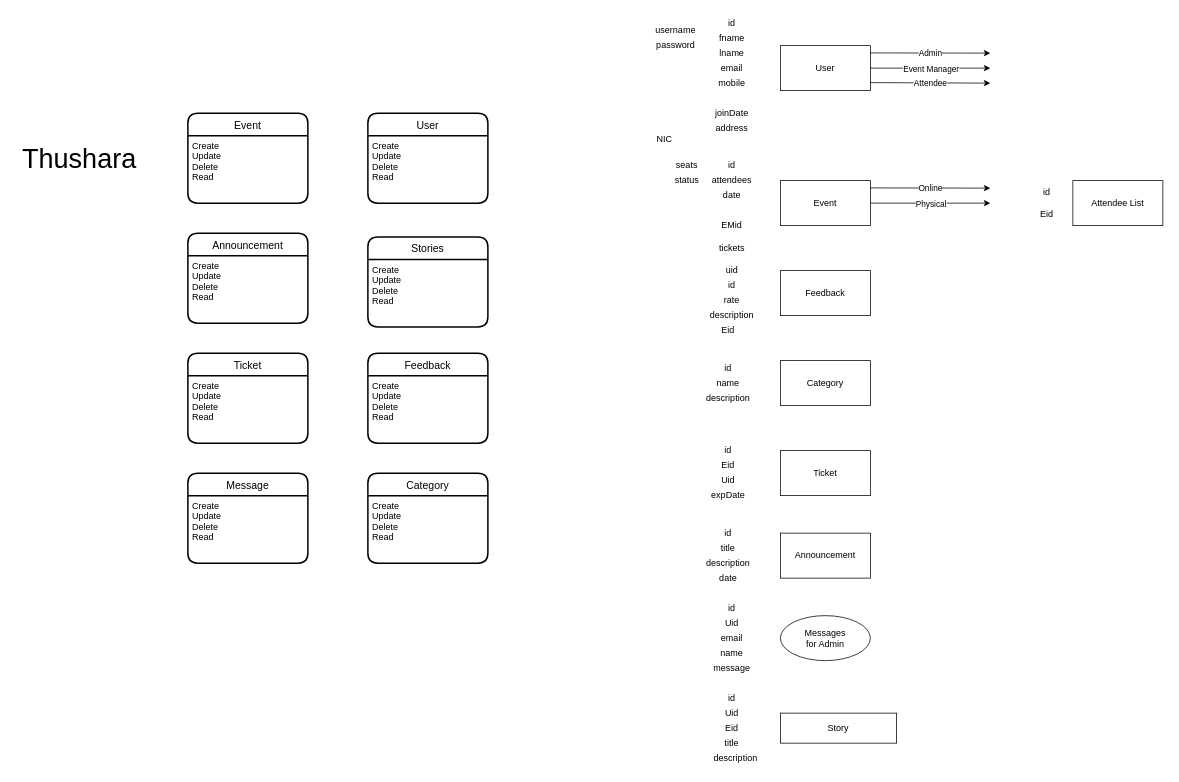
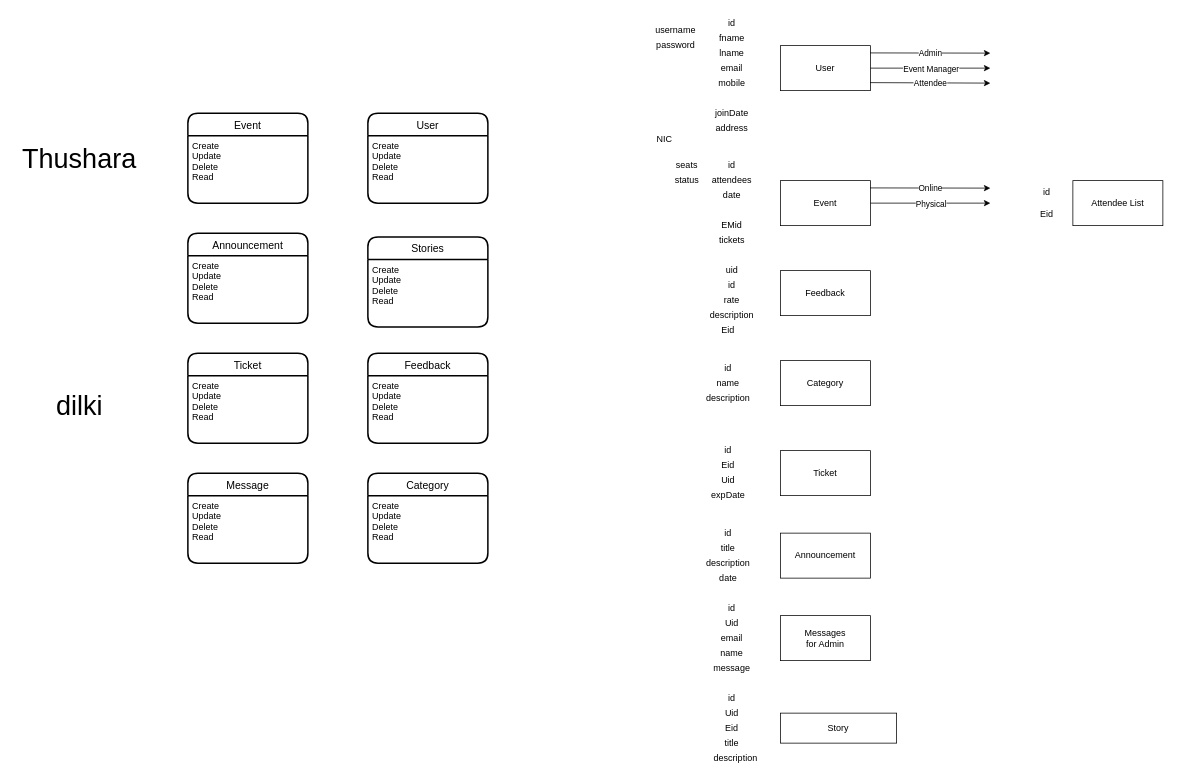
  <mxCell id="0" />
  <mxCell id="1" parent="0" />
  <mxCell id="2" value="User" style="rounded=0;whiteSpace=wrap;html=1;" parent="1" vertex="1"><mxGeometry x="1040" y="60" width="120" height="60" as="geometry" /></mxCell>
  <mxCell id="3" value="" style="endArrow=classic;html=1;exitX=0.996;exitY=0.162;exitDx=0;exitDy=0;exitPerimeter=0;" parent="1" source="2" edge="1"><mxGeometry relative="1" as="geometry"><mxPoint x="1170" y="70" as="sourcePoint" /><mxPoint x="1320" y="70" as="targetPoint" /></mxGeometry></mxCell>
  <mxCell id="4" value="Admin" style="edgeLabel;resizable=0;html=1;align=center;verticalAlign=middle;" parent="3" connectable="0" vertex="1"><mxGeometry relative="1" as="geometry" /></mxCell>
  <mxCell id="5" value="" style="endArrow=classic;html=1;exitX=1;exitY=0.5;exitDx=0;exitDy=0;" parent="1" source="2" edge="1"><mxGeometry relative="1" as="geometry"><mxPoint x="1160" y="110" as="sourcePoint" /><mxPoint x="1320" y="90" as="targetPoint" /></mxGeometry></mxCell>
  <mxCell id="6" value="Event Manager" style="edgeLabel;resizable=0;html=1;align=center;verticalAlign=middle;" parent="5" connectable="0" vertex="1"><mxGeometry relative="1" as="geometry" /></mxCell>
  <mxCell id="7" value="" style="endArrow=classic;html=1;exitX=0.996;exitY=0.822;exitDx=0;exitDy=0;exitPerimeter=0;" parent="1" source="2" edge="1"><mxGeometry relative="1" as="geometry"><mxPoint x="1170" y="110" as="sourcePoint" /><mxPoint x="1320" y="110" as="targetPoint" /></mxGeometry></mxCell>
  <mxCell id="8" value="Attendee" style="edgeLabel;resizable=0;html=1;align=center;verticalAlign=middle;" parent="7" connectable="0" vertex="1"><mxGeometry relative="1" as="geometry" /></mxCell>
  <mxCell id="9" value="Event" style="rounded=0;whiteSpace=wrap;html=1;" parent="1" vertex="1"><mxGeometry x="1040" y="240" width="120" height="60" as="geometry" /></mxCell>
  <mxCell id="10" value="" style="endArrow=classic;html=1;exitX=0.996;exitY=0.162;exitDx=0;exitDy=0;exitPerimeter=0;" parent="1" source="9" edge="1"><mxGeometry relative="1" as="geometry"><mxPoint x="1170" y="250" as="sourcePoint" /><mxPoint x="1320" y="250" as="targetPoint" /></mxGeometry></mxCell>
  <mxCell id="11" value="Online" style="edgeLabel;resizable=0;html=1;align=center;verticalAlign=middle;" parent="10" connectable="0" vertex="1"><mxGeometry relative="1" as="geometry" /></mxCell>
  <mxCell id="12" value="" style="endArrow=classic;html=1;exitX=1;exitY=0.5;exitDx=0;exitDy=0;" parent="1" source="9" edge="1"><mxGeometry relative="1" as="geometry"><mxPoint x="1160" y="290" as="sourcePoint" /><mxPoint x="1320" y="270" as="targetPoint" /></mxGeometry></mxCell>
  <mxCell id="13" value="Physical" style="edgeLabel;resizable=0;html=1;align=center;verticalAlign=middle;" parent="12" connectable="0" vertex="1"><mxGeometry relative="1" as="geometry" /></mxCell>
  <mxCell id="14" value="fname" style="text;html=1;align=center;verticalAlign=middle;resizable=0;points=[];autosize=1;strokeColor=none;fillColor=none;" parent="1" vertex="1"><mxGeometry x="950" y="40" width="50" height="20" as="geometry" /></mxCell>
  <mxCell id="15" value="lname" style="text;html=1;align=center;verticalAlign=middle;resizable=0;points=[];autosize=1;strokeColor=none;fillColor=none;" parent="1" vertex="1"><mxGeometry x="950" y="60" width="50" height="20" as="geometry" /></mxCell>
  <mxCell id="16" value="email" style="text;html=1;align=center;verticalAlign=middle;resizable=0;points=[];autosize=1;strokeColor=none;fillColor=none;" parent="1" vertex="1"><mxGeometry x="955" y="80" width="40" height="20" as="geometry" /></mxCell>
  <mxCell id="17" value="mobile" style="text;html=1;align=center;verticalAlign=middle;resizable=0;points=[];autosize=1;strokeColor=none;fillColor=none;" parent="1" vertex="1"><mxGeometry x="950" y="100" width="50" height="20" as="geometry" /></mxCell>
  <mxCell id="18" value="NIC" style="text;html=1;align=center;verticalAlign=middle;resizable=0;points=[];autosize=1;strokeColor=none;fillColor=none;" parent="1" vertex="1"><mxGeometry x="865" y="175" width="40" height="20" as="geometry" /></mxCell>
  <mxCell id="19" value="id" style="text;html=1;align=center;verticalAlign=middle;resizable=0;points=[];autosize=1;strokeColor=none;fillColor=none;" parent="1" vertex="1"><mxGeometry x="965" width="20" height="20" as="geometry" y="20" /></mxCell>
  <mxCell id="20" value="attendees" style="text;html=1;align=center;verticalAlign=middle;resizable=0;points=[];autosize=1;strokeColor=none;fillColor=none;" parent="1" vertex="1"><mxGeometry x="940" y="230" width="70" height="20" as="geometry" /></mxCell>
  <mxCell id="21" value="id" style="text;html=1;align=center;verticalAlign=middle;resizable=0;points=[];autosize=1;strokeColor=none;fillColor=none;" parent="1" vertex="1"><mxGeometry x="965" y="210" width="20" height="20" as="geometry" /></mxCell>
  <mxCell id="22" value="date" style="text;html=1;align=center;verticalAlign=middle;resizable=0;points=[];autosize=1;strokeColor=none;fillColor=none;" parent="1" vertex="1"><mxGeometry x="955" y="250" width="40" height="20" as="geometry" /></mxCell>
  <mxCell id="23" value="EMid" style="text;html=1;align=center;verticalAlign=middle;resizable=0;points=[];autosize=1;strokeColor=none;fillColor=none;" parent="1" vertex="1"><mxGeometry x="955" y="290" width="40" height="20" as="geometry" /></mxCell>
  <mxCell id="24" value="Feedback" style="rounded=0;whiteSpace=wrap;html=1;" parent="1" vertex="1"><mxGeometry x="1040" y="360" width="120" height="60" as="geometry" /></mxCell>
  <mxCell id="25" value="Category" style="rounded=0;whiteSpace=wrap;html=1;" parent="1" vertex="1"><mxGeometry x="1040" y="480" width="120" height="60" as="geometry" /></mxCell>
  <mxCell id="26" value="Ticket" style="rounded=0;whiteSpace=wrap;html=1;" parent="1" vertex="1"><mxGeometry x="1040" y="600" width="120" height="60" as="geometry" /></mxCell>
- <mxCell id="27" value="tickets" style="text;html=1;align=center;verticalAlign=middle;resizable=0;points=[];autosize=1;strokeColor=none;fillColor=none;" parent="1" vertex="1"><mxGeometry x="950" y="320" width="50" height="20" as="geometry" /></mxCell>
+ <mxCell id="27" value="tickets" style="text;html=1;align=center;verticalAlign=middle;resizable=0;points=[];autosize=1;strokeColor=none;fillColor=none;" parent="1" vertex="1"><mxGeometry x="950" y="310" width="50" height="20" as="geometry" /></mxCell>
  <mxCell id="28" value="uid" style="text;html=1;align=center;verticalAlign=middle;resizable=0;points=[];autosize=1;strokeColor=none;fillColor=none;" parent="1" vertex="1"><mxGeometry x="960" y="350" width="30" height="20" as="geometry" /></mxCell>
  <mxCell id="29" value="id" style="text;html=1;align=center;verticalAlign=middle;resizable=0;points=[];autosize=1;strokeColor=none;fillColor=none;" parent="1" vertex="1"><mxGeometry x="965" y="370" width="20" height="20" as="geometry" /></mxCell>
  <mxCell id="30" value="rate" style="text;html=1;align=center;verticalAlign=middle;resizable=0;points=[];autosize=1;strokeColor=none;fillColor=none;" parent="1" vertex="1"><mxGeometry x="955" y="390" width="40" height="20" as="geometry" /></mxCell>
  <mxCell id="31" value="description" style="text;html=1;align=center;verticalAlign=middle;resizable=0;points=[];autosize=1;strokeColor=none;fillColor=none;" parent="1" vertex="1"><mxGeometry x="940" y="410" width="70" height="20" as="geometry" /></mxCell>
  <mxCell id="32" value="Eid" style="text;html=1;align=center;verticalAlign=middle;resizable=0;points=[];autosize=1;strokeColor=none;fillColor=none;" parent="1" vertex="1"><mxGeometry x="955" y="430" width="30" height="20" as="geometry" /></mxCell>
  <mxCell id="33" value="id" style="text;html=1;align=center;verticalAlign=middle;resizable=0;points=[];autosize=1;strokeColor=none;fillColor=none;" parent="1" vertex="1"><mxGeometry x="960" y="480" width="20" height="20" as="geometry" /></mxCell>
  <mxCell id="34" value="name" style="text;html=1;align=center;verticalAlign=middle;resizable=0;points=[];autosize=1;strokeColor=none;fillColor=none;" parent="1" vertex="1"><mxGeometry x="945" y="500" width="50" height="20" as="geometry" /></mxCell>
  <mxCell id="35" value="description" style="text;html=1;align=center;verticalAlign=middle;resizable=0;points=[];autosize=1;strokeColor=none;fillColor=none;" parent="1" vertex="1"><mxGeometry x="935" y="520" width="70" height="20" as="geometry" /></mxCell>
  <mxCell id="36" value="id" style="text;html=1;align=center;verticalAlign=middle;resizable=0;points=[];autosize=1;strokeColor=none;fillColor=none;" parent="1" vertex="1"><mxGeometry x="960" y="590" width="20" height="20" as="geometry" /></mxCell>
  <mxCell id="37" value="Eid" style="text;html=1;align=center;verticalAlign=middle;resizable=0;points=[];autosize=1;strokeColor=none;fillColor=none;" parent="1" vertex="1"><mxGeometry x="955" y="610" width="30" height="20" as="geometry" /></mxCell>
  <mxCell id="38" value="Uid" style="text;html=1;align=center;verticalAlign=middle;resizable=0;points=[];autosize=1;strokeColor=none;fillColor=none;" parent="1" vertex="1"><mxGeometry x="955" y="630" width="30" height="20" as="geometry" /></mxCell>
  <mxCell id="39" value="expDate" style="text;html=1;align=center;verticalAlign=middle;resizable=0;points=[];autosize=1;strokeColor=none;fillColor=none;" parent="1" vertex="1"><mxGeometry x="940" y="650" width="60" height="20" as="geometry" /></mxCell>
  <mxCell id="40" value="joinDate" style="text;html=1;align=center;verticalAlign=middle;resizable=0;points=[];autosize=1;strokeColor=none;fillColor=none;" parent="1" vertex="1"><mxGeometry x="945" y="140" width="60" height="20" as="geometry" /></mxCell>
  <mxCell id="41" value="address" style="text;html=1;align=center;verticalAlign=middle;resizable=0;points=[];autosize=1;strokeColor=none;fillColor=none;" parent="1" vertex="1"><mxGeometry x="945" y="160" width="60" height="20" as="geometry" /></mxCell>
  <mxCell id="42" value="username" style="text;html=1;align=center;verticalAlign=middle;resizable=0;points=[];autosize=1;strokeColor=none;fillColor=none;" parent="1" vertex="1"><mxGeometry x="865" y="30" width="70" height="20" as="geometry" /></mxCell>
  <mxCell id="43" value="password" style="text;html=1;align=center;verticalAlign=middle;resizable=0;points=[];autosize=1;strokeColor=none;fillColor=none;" parent="1" vertex="1"><mxGeometry x="865" y="50" width="70" height="20" as="geometry" /></mxCell>
  <mxCell id="44" value="seats" style="text;html=1;align=center;verticalAlign=middle;resizable=0;points=[];autosize=1;strokeColor=none;fillColor=none;" parent="1" vertex="1"><mxGeometry x="895" y="210" width="40" height="20" as="geometry" /></mxCell>
  <mxCell id="45" value="status" style="text;html=1;align=center;verticalAlign=middle;resizable=0;points=[];autosize=1;strokeColor=none;fillColor=none;" parent="1" vertex="1"><mxGeometry x="890" y="230" width="50" height="20" as="geometry" /></mxCell>
  <mxCell id="46" value="Announcement" style="rounded=0;whiteSpace=wrap;html=1;" parent="1" vertex="1"><mxGeometry x="1040" y="710" width="120" height="60" as="geometry" /></mxCell>
- <mxCell id="47" value="Messages&lt;br&gt;for Admin" style="ellipse;whiteSpace=wrap;html=1;" parent="1" vertex="1"><mxGeometry x="1040" y="820" width="120" height="60" as="geometry" /></mxCell>
+ <mxCell id="47" value="Messages&lt;br&gt;for Admin" style="rounded=0;whiteSpace=wrap;html=1;" parent="1" vertex="1"><mxGeometry x="1040" y="820" width="120" height="60" as="geometry" /></mxCell>
  <mxCell id="48" value="Attendee List" style="rounded=0;whiteSpace=wrap;html=1;" parent="1" vertex="1"><mxGeometry x="1430" y="240" width="120" height="60" as="geometry" /></mxCell>
  <mxCell id="49" value="id" style="text;html=1;align=center;verticalAlign=middle;resizable=0;points=[];autosize=1;strokeColor=none;fillColor=none;" parent="1" vertex="1"><mxGeometry x="1385" y="245" width="20" height="20" as="geometry" /></mxCell>
  <mxCell id="50" value="Eid" style="text;html=1;align=center;verticalAlign=middle;resizable=0;points=[];autosize=1;strokeColor=none;fillColor=none;" parent="1" vertex="1"><mxGeometry x="1380" y="275" width="30" height="20" as="geometry" /></mxCell>
  <mxCell id="51" value="User" style="swimlane;childLayout=stackLayout;horizontal=1;startSize=30;horizontalStack=0;rounded=1;fontSize=14;fontStyle=0;strokeWidth=2;resizeParent=0;resizeLast=1;shadow=0;dashed=0;align=center;" parent="1" vertex="1"><mxGeometry x="490" y="150" width="160" height="120" as="geometry" /></mxCell>
  <mxCell id="52" value="Create&#10;Update&#10;Delete&#10;Read" style="align=left;strokeColor=none;fillColor=none;spacingLeft=4;fontSize=12;verticalAlign=top;resizable=0;rotatable=0;part=1;" parent="51" vertex="1"><mxGeometry y="30" width="160" height="90" as="geometry" /></mxCell>
  <mxCell id="53" value="Event" style="swimlane;childLayout=stackLayout;horizontal=1;startSize=30;horizontalStack=0;rounded=1;fontSize=14;fontStyle=0;strokeWidth=2;resizeParent=0;resizeLast=1;shadow=0;dashed=0;align=center;" parent="1" vertex="1"><mxGeometry x="250" y="150" width="160" height="120" as="geometry" /></mxCell>
  <mxCell id="54" value="Create&#10;Update&#10;Delete&#10;Read" style="align=left;strokeColor=none;fillColor=none;spacingLeft=4;fontSize=12;verticalAlign=top;resizable=0;rotatable=0;part=1;" parent="53" vertex="1"><mxGeometry y="30" width="160" height="90" as="geometry" /></mxCell>
  <mxCell id="55" value="Feedback" style="swimlane;childLayout=stackLayout;horizontal=1;startSize=30;horizontalStack=0;rounded=1;fontSize=14;fontStyle=0;strokeWidth=2;resizeParent=0;resizeLast=1;shadow=0;dashed=0;align=center;" parent="1" vertex="1"><mxGeometry x="490" y="470" width="160" height="120" as="geometry" /></mxCell>
  <mxCell id="56" value="Create&#10;Update&#10;Delete&#10;Read" style="align=left;strokeColor=none;fillColor=none;spacingLeft=4;fontSize=12;verticalAlign=top;resizable=0;rotatable=0;part=1;" parent="55" vertex="1"><mxGeometry y="30" width="160" height="90" as="geometry" /></mxCell>
  <mxCell id="57" value="Category" style="swimlane;childLayout=stackLayout;horizontal=1;startSize=30;horizontalStack=0;rounded=1;fontSize=14;fontStyle=0;strokeWidth=2;resizeParent=0;resizeLast=1;shadow=0;dashed=0;align=center;" parent="1" vertex="1"><mxGeometry x="490" y="630" width="160" height="120" as="geometry" /></mxCell>
  <mxCell id="58" value="Create&#10;Update&#10;Delete&#10;Read" style="align=left;strokeColor=none;fillColor=none;spacingLeft=4;fontSize=12;verticalAlign=top;resizable=0;rotatable=0;part=1;" parent="57" vertex="1"><mxGeometry y="30" width="160" height="90" as="geometry" /></mxCell>
  <mxCell id="59" value="Announcement" style="swimlane;childLayout=stackLayout;horizontal=1;startSize=30;horizontalStack=0;rounded=1;fontSize=14;fontStyle=0;strokeWidth=2;resizeParent=0;resizeLast=1;shadow=0;dashed=0;align=center;" parent="1" vertex="1"><mxGeometry x="250" y="310" width="160" height="120" as="geometry" /></mxCell>
  <mxCell id="60" value="Create&#10;Update&#10;Delete&#10;Read" style="align=left;strokeColor=none;fillColor=none;spacingLeft=4;fontSize=12;verticalAlign=top;resizable=0;rotatable=0;part=1;" parent="59" vertex="1"><mxGeometry y="30" width="160" height="90" as="geometry" /></mxCell>
  <mxCell id="61" value="Ticket" style="swimlane;childLayout=stackLayout;horizontal=1;startSize=30;horizontalStack=0;rounded=1;fontSize=14;fontStyle=0;strokeWidth=2;resizeParent=0;resizeLast=1;shadow=0;dashed=0;align=center;" parent="1" vertex="1"><mxGeometry x="250" y="470" width="160" height="120" as="geometry" /></mxCell>
  <mxCell id="62" value="Create&#10;Update&#10;Delete&#10;Read" style="align=left;strokeColor=none;fillColor=none;spacingLeft=4;fontSize=12;verticalAlign=top;resizable=0;rotatable=0;part=1;" parent="61" vertex="1"><mxGeometry y="30" width="160" height="90" as="geometry" /></mxCell>
  <mxCell id="63" value="Stories" style="swimlane;childLayout=stackLayout;horizontal=1;startSize=30;horizontalStack=0;rounded=1;fontSize=14;fontStyle=0;strokeWidth=2;resizeParent=0;resizeLast=1;shadow=0;dashed=0;align=center;" parent="1" vertex="1"><mxGeometry x="490" y="315" width="160" height="120" as="geometry" /></mxCell>
  <mxCell id="64" value="Create&#10;Update&#10;Delete&#10;Read" style="align=left;strokeColor=none;fillColor=none;spacingLeft=4;fontSize=12;verticalAlign=top;resizable=0;rotatable=0;part=1;" parent="63" vertex="1"><mxGeometry y="30" width="160" height="90" as="geometry" /></mxCell>
  <mxCell id="65" value="Story" style="rounded=0;whiteSpace=wrap;html=1;" parent="1" vertex="1"><mxGeometry x="1040" y="950" width="155" height="40" as="geometry" /></mxCell>
  <mxCell id="66" value="id" style="text;html=1;align=center;verticalAlign=middle;resizable=0;points=[];autosize=1;strokeColor=none;fillColor=none;" parent="1" vertex="1"><mxGeometry x="960" y="700" width="20" height="20" as="geometry" /></mxCell>
  <mxCell id="67" value="title" style="text;html=1;align=center;verticalAlign=middle;resizable=0;points=[];autosize=1;strokeColor=none;fillColor=none;" parent="1" vertex="1"><mxGeometry x="955" y="720" width="30" height="20" as="geometry" /></mxCell>
  <mxCell id="68" value="description" style="text;html=1;align=center;verticalAlign=middle;resizable=0;points=[];autosize=1;strokeColor=none;fillColor=none;" parent="1" vertex="1"><mxGeometry x="935" y="740" width="70" height="20" as="geometry" /></mxCell>
  <mxCell id="69" value="date" style="text;html=1;align=center;verticalAlign=middle;resizable=0;points=[];autosize=1;strokeColor=none;fillColor=none;" parent="1" vertex="1"><mxGeometry x="950" y="760" width="40" height="20" as="geometry" /></mxCell>
  <mxCell id="70" value="id" style="text;html=1;align=center;verticalAlign=middle;resizable=0;points=[];autosize=1;strokeColor=none;fillColor=none;" parent="1" vertex="1"><mxGeometry x="965" y="800" width="20" height="20" as="geometry" /></mxCell>
  <mxCell id="71" value="Uid" style="text;html=1;align=center;verticalAlign=middle;resizable=0;points=[];autosize=1;strokeColor=none;fillColor=none;" parent="1" vertex="1"><mxGeometry x="960" y="820" width="30" height="20" as="geometry" /></mxCell>
  <mxCell id="72" value="email" style="text;html=1;align=center;verticalAlign=middle;resizable=0;points=[];autosize=1;strokeColor=none;fillColor=none;" parent="1" vertex="1"><mxGeometry x="955" y="840" width="40" height="20" as="geometry" /></mxCell>
  <mxCell id="73" value="name" style="text;html=1;align=center;verticalAlign=middle;resizable=0;points=[];autosize=1;strokeColor=none;fillColor=none;" parent="1" vertex="1"><mxGeometry x="950" y="860" width="50" height="20" as="geometry" /></mxCell>
  <mxCell id="74" value="message" style="text;html=1;align=center;verticalAlign=middle;resizable=0;points=[];autosize=1;strokeColor=none;fillColor=none;" parent="1" vertex="1"><mxGeometry x="945" y="880" width="60" height="20" as="geometry" /></mxCell>
  <mxCell id="75" value="Uid" style="text;html=1;align=center;verticalAlign=middle;resizable=0;points=[];autosize=1;strokeColor=none;fillColor=none;" parent="1" vertex="1"><mxGeometry x="960" y="940" width="30" height="20" as="geometry" /></mxCell>
  <mxCell id="76" value="id" style="text;html=1;align=center;verticalAlign=middle;resizable=0;points=[];autosize=1;strokeColor=none;fillColor=none;" parent="1" vertex="1"><mxGeometry x="965" y="920" width="20" height="20" as="geometry" /></mxCell>
  <mxCell id="77" value="Eid" style="text;html=1;align=center;verticalAlign=middle;resizable=0;points=[];autosize=1;strokeColor=none;fillColor=none;" parent="1" vertex="1"><mxGeometry x="960" y="960" width="30" height="20" as="geometry" /></mxCell>
  <mxCell id="78" value="title" style="text;html=1;align=center;verticalAlign=middle;resizable=0;points=[];autosize=1;strokeColor=none;fillColor=none;" parent="1" vertex="1"><mxGeometry x="960" y="980" width="30" height="20" as="geometry" /></mxCell>
  <mxCell id="79" value="description" style="text;html=1;align=center;verticalAlign=middle;resizable=0;points=[];autosize=1;strokeColor=none;fillColor=none;" parent="1" vertex="1"><mxGeometry x="945" y="1000" width="70" height="20" as="geometry" /></mxCell>
  <mxCell id="80" value="Message" style="swimlane;childLayout=stackLayout;horizontal=1;startSize=30;horizontalStack=0;rounded=1;fontSize=14;fontStyle=0;strokeWidth=2;resizeParent=0;resizeLast=1;shadow=0;dashed=0;align=center;" parent="1" vertex="1"><mxGeometry x="250" y="630" width="160" height="120" as="geometry" /></mxCell>
  <mxCell id="81" value="Create&#10;Update&#10;Delete&#10;Read" style="align=left;strokeColor=none;fillColor=none;spacingLeft=4;fontSize=12;verticalAlign=top;resizable=0;rotatable=0;part=1;" parent="80" vertex="1"><mxGeometry y="30" width="160" height="90" as="geometry" /></mxCell>
  <mxCell id="82" value="&lt;font style=&quot;font-size: 36px&quot;&gt;Thushara&lt;/font&gt;" style="text;html=1;align=center;verticalAlign=middle;resizable=0;points=[];autosize=1;strokeColor=none;fillColor=none;" parent="1" vertex="1"><mxGeometry x="20" y="195" width="170" height="30" as="geometry" /></mxCell>
+ <mxCell id="83" value="&lt;font style=&quot;font-size: 36px&quot;&gt;dilki&lt;/font&gt;" style="text;html=1;align=center;verticalAlign=middle;resizable=0;points=[];autosize=1;strokeColor=none;fillColor=none;" parent="1" vertex="1"><mxGeometry x="65" y="525" width="80" height="30" as="geometry" /></mxCell>
